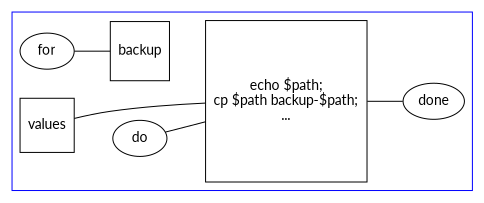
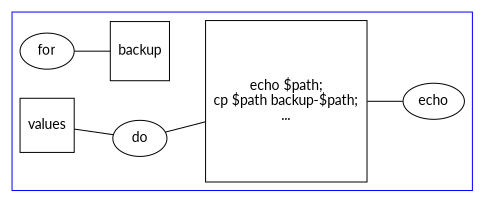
  graph {
    fontname=Lato
    rankdir=LR
    node [fontname=Lato]
    edge [fontname=Lato]
    n1 [label=backup shape=square]
    for
    values [shape=square]
    do
    n5 [label="echo $path;\ncp $path backup-$path;\n..." shape=square]
-   done
+   done [label=echo]
    subgraph cluster_1 {
      color=blue
      n1
      for
      values
      do
      n5
      done
    }
    for -- n1
-   values -- n5
+   values -- do
    do -- n5
    n5 -- done
  }
